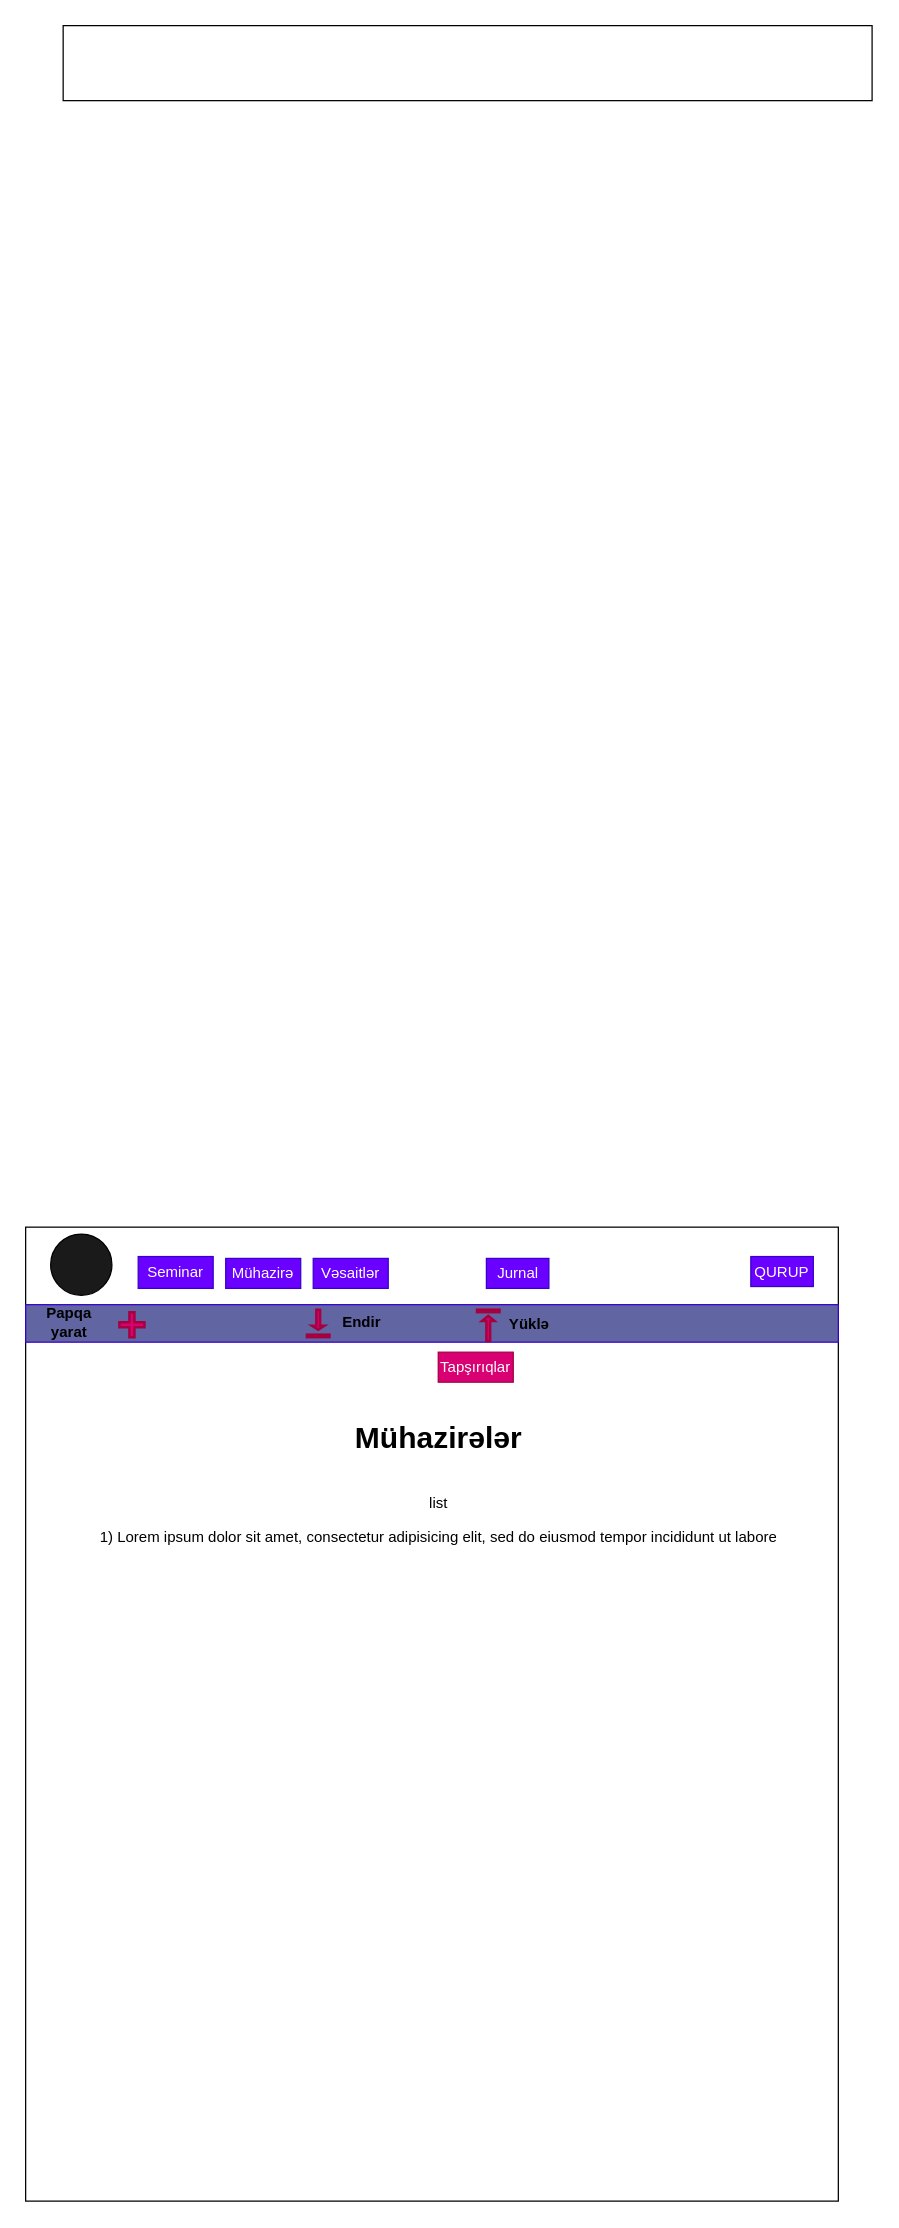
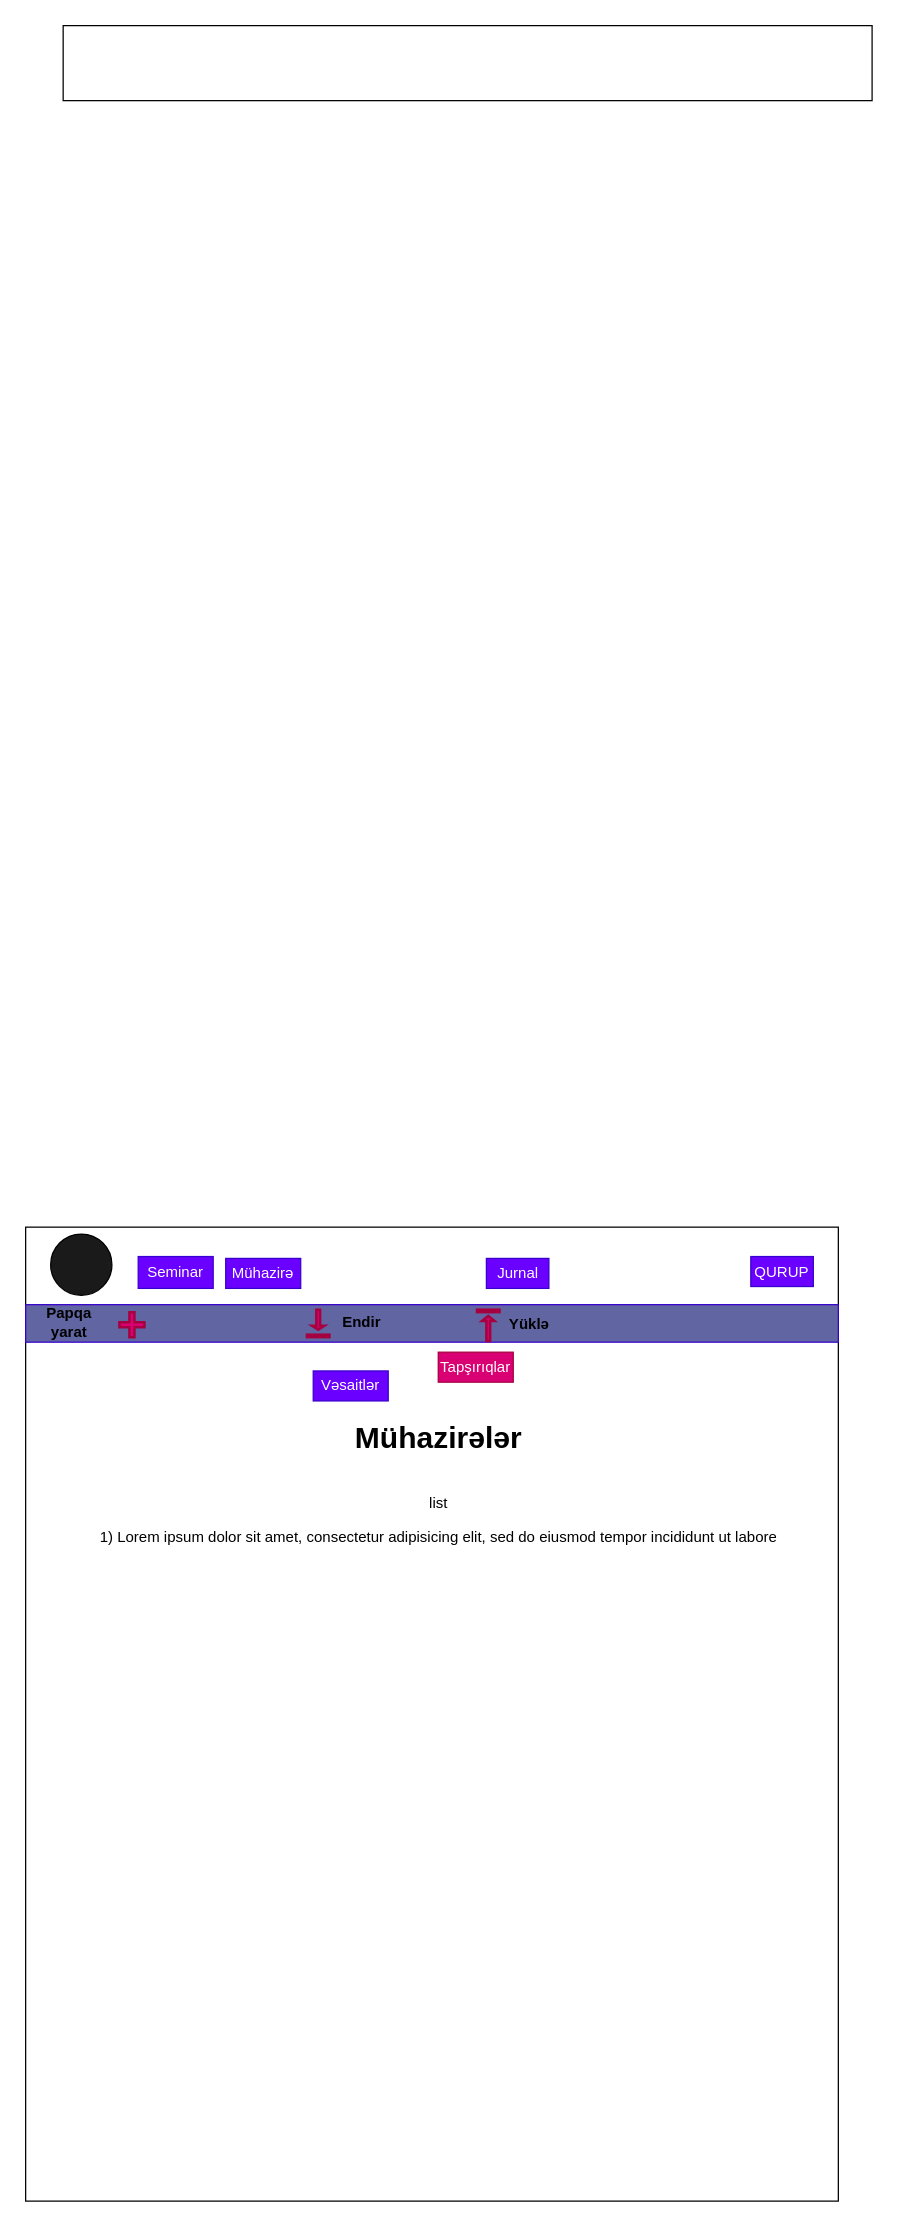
  <mxCell id="0" />
  <mxCell id="1" parent="0" />
  <mxCell id="2" value="Help" style="text;html=1;align=center;verticalAlign=middle;whiteSpace=wrap;rounded=0;fontColor=#FFFFFF;" parent="1" vertex="1"><mxGeometry x="470" y="996" width="60" height="30" as="geometry" /></mxCell>
  <mxCell id="3" value="" style="rounded=0;whiteSpace=wrap;html=1;" parent="1" vertex="1"><mxGeometry x="20" y="981" width="650" height="779" as="geometry" /></mxCell>
  <mxCell id="4" value="" style="rounded=0;whiteSpace=wrap;html=1;" parent="1" vertex="1"><mxGeometry x="50" y="20" width="647" height="60" as="geometry" /></mxCell>
  <mxCell id="5" value="" style="ellipse;whiteSpace=wrap;html=1;aspect=fixed;fillColor=#1A1A1A;" parent="1" vertex="1"><mxGeometry x="40" y="986.5" width="49" height="49" as="geometry" /></mxCell>
  <mxCell id="6" value="Seminar" style="text;html=1;strokeColor=#3700CC;fillColor=#6a00ff;align=center;verticalAlign=middle;whiteSpace=wrap;rounded=0;fontColor=#ffffff;" parent="1" vertex="1"><mxGeometry x="110" y="1004.5" width="60" height="25.5" as="geometry" /></mxCell>
  <mxCell id="7" value="Mühazirə" style="text;html=1;strokeColor=#3700CC;fillColor=#6a00ff;align=center;verticalAlign=middle;whiteSpace=wrap;rounded=0;fontColor=#ffffff;" parent="1" vertex="1"><mxGeometry x="180" y="1006" width="60" height="24" as="geometry" /></mxCell>
- <mxCell id="8" value="Vəsaitlər" style="text;html=1;strokeColor=#3700CC;fillColor=#6a00ff;align=center;verticalAlign=middle;whiteSpace=wrap;rounded=0;fontColor=#ffffff;" parent="1" vertex="1"><mxGeometry x="250" y="1006" width="60" height="24" as="geometry" /></mxCell>
+ <mxCell id="8" value="Vəsaitlər" style="text;html=1;strokeColor=#3700CC;fillColor=#6a00ff;align=center;verticalAlign=middle;whiteSpace=wrap;rounded=0;fontColor=#ffffff;" parent="1" vertex="1"><mxGeometry x="250" y="1096" width="60" height="24" as="geometry" /></mxCell>
  <mxCell id="9" value="Tapşırıqlar" style="text;html=1;strokeColor=#A50040;fillColor=#d80073;align=center;verticalAlign=middle;whiteSpace=wrap;rounded=0;fontColor=#ffffff;" parent="1" vertex="1"><mxGeometry x="350" y="1081" width="60" height="24" as="geometry" /></mxCell>
  <mxCell id="10" value="Jurnal" style="text;html=1;strokeColor=#3700CC;fillColor=#6a00ff;align=center;verticalAlign=middle;whiteSpace=wrap;rounded=0;fontColor=#ffffff;" parent="1" vertex="1"><mxGeometry x="388.5" y="1006" width="50" height="24" as="geometry" /></mxCell>
  <mxCell id="11" value="QURUP" style="text;html=1;strokeColor=#3700CC;fillColor=#6a00ff;align=center;verticalAlign=middle;whiteSpace=wrap;rounded=0;fontColor=#ffffff;" parent="1" vertex="1"><mxGeometry x="600" y="1004.5" width="50" height="24" as="geometry" /></mxCell>
  <mxCell id="12" value="" style="rounded=0;whiteSpace=wrap;html=1;align=center;fillColor=#6166A2;strokeColor=#3700CC;fontColor=#ffffff;" vertex="1" parent="1"><mxGeometry x="20" y="1043" width="650" height="30" as="geometry" /></mxCell>
  <mxCell id="13" value="&lt;b&gt;Endir&lt;/b&gt;" style="text;html=1;strokeColor=none;fillColor=none;align=center;verticalAlign=middle;whiteSpace=wrap;rounded=0;" vertex="1" parent="1"><mxGeometry x="269" y="1047" width="40" height="20" as="geometry" /></mxCell>
  <mxCell id="14" value="Papqa yarat" style="text;html=1;strokeColor=none;fillColor=none;align=center;verticalAlign=middle;whiteSpace=wrap;rounded=0;fontStyle=1" vertex="1" parent="1"><mxGeometry x="30" y="1047" width="50" height="20" as="geometry" /></mxCell>
  <mxCell id="15" value="" style="shape=singleArrow;direction=south;whiteSpace=wrap;html=1;strokeWidth=2;fillColor=#d80073;align=center;strokeColor=#A50040;fontColor=#ffffff;" vertex="1" parent="1"><mxGeometry x="249" y="1047" width="10" height="16" as="geometry" /></mxCell>
  <mxCell id="16" value="" style="shape=cross;whiteSpace=wrap;html=1;strokeWidth=2;fillColor=#d80073;align=center;strokeColor=#A50040;fontColor=#ffffff;" vertex="1" parent="1"><mxGeometry x="95" y="1049" width="20" height="20" as="geometry" /></mxCell>
  <mxCell id="17" value="" style="line;strokeWidth=4;html=1;perimeter=backbonePerimeter;points=[];outlineConnect=0;fillColor=#d80073;align=center;strokeColor=#A50040;fontColor=#ffffff;" vertex="1" parent="1"><mxGeometry x="244" y="1063" width="20" height="10" as="geometry" /></mxCell>
  <mxCell id="18" value="" style="line;strokeWidth=4;html=1;perimeter=backbonePerimeter;points=[];outlineConnect=0;fillColor=#d80073;align=center;strokeColor=#A50040;fontColor=#ffffff;" vertex="1" parent="1"><mxGeometry x="380" y="1043" width="20" height="10" as="geometry" /></mxCell>
  <mxCell id="19" value="" style="shape=singleArrow;direction=north;whiteSpace=wrap;html=1;strokeWidth=2;fillColor=#d80073;align=center;strokeColor=#A50040;fontColor=#ffffff;" vertex="1" parent="1"><mxGeometry x="385" y="1052" width="10" height="20" as="geometry" /></mxCell>
  <mxCell id="20" value="&lt;b&gt;Yüklə&lt;/b&gt;" style="text;html=1;strokeColor=none;fillColor=none;align=center;verticalAlign=middle;whiteSpace=wrap;rounded=0;" vertex="1" parent="1"><mxGeometry x="403" y="1049" width="40" height="20" as="geometry" /></mxCell>
  <mxCell id="21" value="&lt;h1&gt;Mühazirələr&lt;/h1&gt;&lt;div&gt;&lt;br&gt;&lt;/div&gt;&lt;div&gt;list&lt;/div&gt;&lt;p&gt;1) Lorem ipsum dolor sit amet, consectetur adipisicing elit, sed do eiusmod tempor incididunt ut labore&lt;/p&gt;" style="text;html=1;strokeColor=none;fillColor=none;spacing=5;spacingTop=-20;whiteSpace=wrap;overflow=hidden;rounded=0;align=center;" vertex="1" parent="1"><mxGeometry x="54.5" y="1130" width="591" height="120" as="geometry" /></mxCell>
